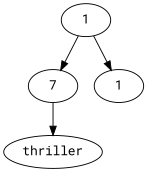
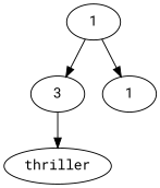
  digraph {
    fontname="Roboto Mono"
    node [fontname="Roboto Mono"]
    edge [fontname="Roboto Mono"]
    n1 [label=1]
-   n2 [label=7]
+   n2 [label=3]
    n3 [label=1]
    n4 [label=thriller]
    n1 -> n2
    n1 -> n3
    n2 -> n4
  }
